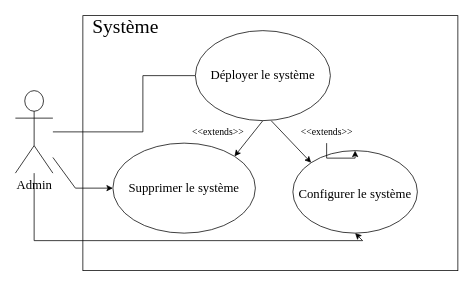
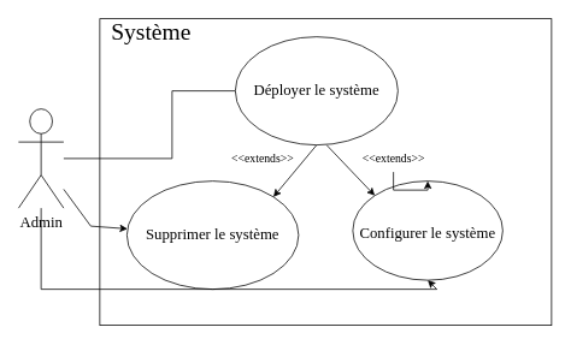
  <mxCell id="0" />
  <mxCell id="1" parent="0" />
  <mxCell id="2" value="&lt;div style=&quot;font-size: 26px;&quot;&gt;&lt;font style=&quot;font-size: 26px;&quot; face=&quot;Times New Roman&quot;&gt;&amp;nbsp; Système &lt;br&gt;&lt;/font&gt;&lt;/div&gt;&lt;div style=&quot;font-size: 26px;&quot;&gt;&lt;font style=&quot;font-size: 26px;&quot; face=&quot;Times New Roman&quot;&gt;&lt;br&gt;&lt;/font&gt;&lt;/div&gt;" style="verticalAlign=top;align=left;overflow=fill;fontSize=12;fontFamily=Helvetica;html=1;" vertex="1" parent="1"><mxGeometry x="110" y="20" width="500" height="340" as="geometry" /></mxCell>
  <mxCell id="3" value="&lt;div&gt;Admin&lt;/div&gt;" style="shape=umlActor;verticalLabelPosition=bottom;verticalAlign=top;html=1;fontFamily=Times New Roman;fontSize=17;" vertex="1" parent="1"><mxGeometry x="20" y="120" width="50" height="110" as="geometry" /></mxCell>
- <mxCell id="4" value="Supprimer le système" style="ellipse;whiteSpace=wrap;html=1;rounded=1;fontFamily=Times New Roman;fontSize=17;" vertex="1" parent="1"><mxGeometry x="150" y="190" width="190" height="120" as="geometry" /></mxCell>
+ <mxCell id="4" value="Supprimer le système" style="ellipse;whiteSpace=wrap;html=1;rounded=1;fontFamily=Times New Roman;fontSize=17;" vertex="1" parent="1"><mxGeometry x="140" y="200" width="190" height="120" as="geometry" /></mxCell>
  <mxCell id="5" value="&lt;font style=&quot;font-size: 17px;&quot;&gt;Configurer le système&lt;/font&gt;" style="ellipse;whiteSpace=wrap;html=1;rounded=1;fontFamily=Times New Roman;fontSize=26;" vertex="1" parent="1"><mxGeometry x="390" y="200" width="166" height="110" as="geometry" /></mxCell>
  <mxCell id="6" value="" style="endArrow=classic;html=1;rounded=0;fontFamily=Times New Roman;fontSize=17;exitX=0.561;exitY=1;exitDx=0;exitDy=0;exitPerimeter=0;entryX=0;entryY=0;entryDx=0;entryDy=0;" edge="1" parent="1" source="13" target="5"><mxGeometry width="50" height="50" relative="1" as="geometry"><mxPoint x="360" y="170" as="sourcePoint" /><mxPoint x="410" y="120" as="targetPoint" /></mxGeometry></mxCell>
  <mxCell id="7" value="" style="endArrow=classic;html=1;rounded=0;fontFamily=Times New Roman;fontSize=17;exitX=0.5;exitY=1;exitDx=0;exitDy=0;entryX=1;entryY=0;entryDx=0;entryDy=0;" edge="1" parent="1" source="13" target="4"><mxGeometry width="50" height="50" relative="1" as="geometry"><mxPoint x="360" y="170" as="sourcePoint" /><mxPoint x="410" y="120" as="targetPoint" /></mxGeometry></mxCell>
  <mxCell id="8" value="&lt;font style=&quot;font-size: 13px;&quot;&gt;&amp;lt;&amp;lt;extends&amp;gt;&amp;gt;&lt;/font&gt;" style="text;html=1;align=center;verticalAlign=middle;resizable=0;points=[];autosize=1;strokeColor=none;fillColor=none;fontSize=17;fontFamily=Times New Roman;" vertex="1" parent="1"><mxGeometry x="245" y="160" width="90" height="30" as="geometry" /></mxCell>
  <mxCell id="9" value="" style="edgeStyle=orthogonalEdgeStyle;rounded=0;orthogonalLoop=1;jettySize=auto;html=1;fontFamily=Times New Roman;fontSize=17;" edge="1" parent="1" source="10" target="5"><mxGeometry relative="1" as="geometry" /></mxCell>
  <mxCell id="10" value="&lt;font style=&quot;font-size: 13px;&quot;&gt;&amp;lt;&amp;lt;extends&amp;gt;&amp;gt;&lt;/font&gt;" style="text;html=1;align=center;verticalAlign=middle;resizable=0;points=[];autosize=1;strokeColor=none;fillColor=none;fontSize=17;fontFamily=Times New Roman;" vertex="1" parent="1"><mxGeometry x="390" y="160" width="90" height="30" as="geometry" /></mxCell>
  <mxCell id="11" value="" style="endArrow=none;html=1;rounded=0;fontFamily=Times New Roman;fontSize=13;entryX=0;entryY=0.5;entryDx=0;entryDy=0;" edge="1" parent="1" source="3" target="13"><mxGeometry width="50" height="50" relative="1" as="geometry"><mxPoint x="360" y="170" as="sourcePoint" /><mxPoint x="410" y="120" as="targetPoint" /><Array as="points"><mxPoint x="190" y="175" /><mxPoint x="190" y="100" /></Array></mxGeometry></mxCell>
  <mxCell id="12" value="" style="endArrow=classic;html=1;rounded=0;fontFamily=Times New Roman;fontSize=13;startArrow=none;" edge="1" parent="1" source="13"><mxGeometry width="50" height="50" relative="1" as="geometry"><mxPoint x="360" y="170" as="sourcePoint" /><mxPoint x="410" y="120" as="targetPoint" /></mxGeometry></mxCell>
  <mxCell id="13" value="Déployer le système" style="ellipse;whiteSpace=wrap;html=1;rounded=1;fontFamily=Times New Roman;fontSize=17;" vertex="1" parent="1"><mxGeometry x="260" y="40" width="180" height="120" as="geometry" /></mxCell>
  <mxCell id="14" value="" style="endArrow=classic;html=1;rounded=0;fontFamily=Times New Roman;fontSize=13;" edge="1" parent="1" source="3" target="4"><mxGeometry width="50" height="50" relative="1" as="geometry"><mxPoint x="360" y="170" as="sourcePoint" /><mxPoint x="410" y="120" as="targetPoint" /><Array as="points"><mxPoint x="100" y="250" /></Array></mxGeometry></mxCell>
  <mxCell id="15" value="" style="endArrow=classic;html=1;rounded=0;fontFamily=Times New Roman;fontSize=13;entryX=0.5;entryY=1;entryDx=0;entryDy=0;" edge="1" parent="1" source="3" target="5"><mxGeometry width="50" height="50" relative="1" as="geometry"><mxPoint x="140" y="320" as="sourcePoint" /><mxPoint x="335" y="305" as="targetPoint" /><Array as="points"><mxPoint x="45" y="320" /><mxPoint x="483" y="320" /></Array></mxGeometry></mxCell>
